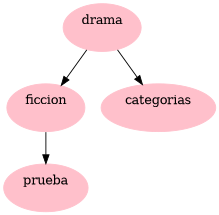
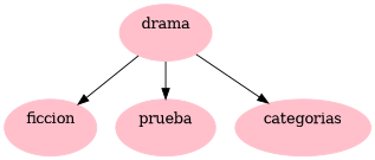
  digraph {
    node [color=pink sides=5 style=filled]
    "ficcion\n "
    "prueba\n "
    "drama\n "
    "categorias\n "
-   "ficcion\n " -> "prueba\n "
+   "drama\n " -> "prueba\n "
    "drama\n " -> "ficcion\n "
    "drama\n " -> "categorias\n "
  }
